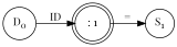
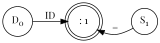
  digraph {
    fontname="Playfair Display"
    rankdir=LR
    node [fontname="Playfair Display" shape=circle]
    edge [fontname="Playfair Display"]
    n1 [label=<D<SUB>0</SUB>>]
    n2 [label=<: 1> shape=doublecircle]
    n3 [label=<S<SUB>1</SUB>>]
    n1 -> n2 [label=<ID>]
-   n2 -> n3 [label=<=>]
+   n3 -> n2 [label=<=>]
  }
